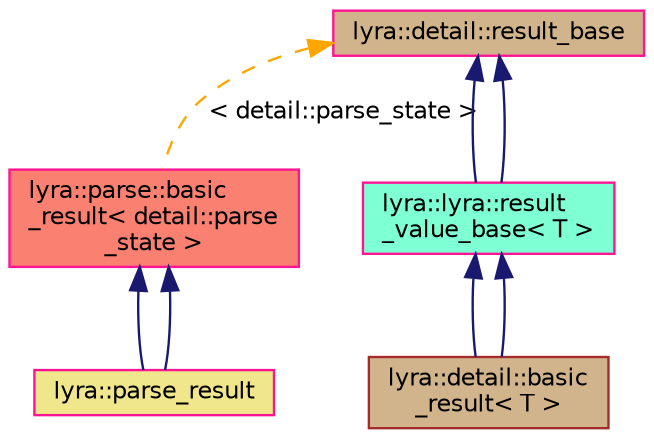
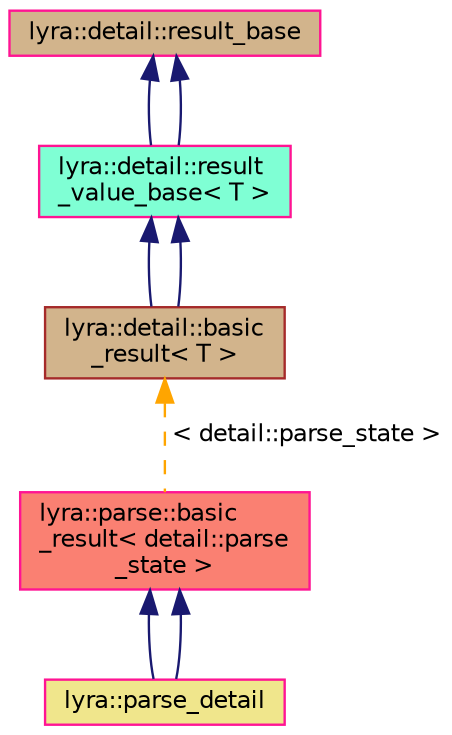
  digraph {
    node [color=deeppink fillcolor=tan fontname=Helvetica fontsize=10 shape=record style=filled]
    edge [color=midnightblue dir=back fontname=Helvetica fontsize=10 labelfontname=Helvetica labelfontsize=10 style=solid]
    n1 [color=brown fontcolor=black height=0.2 label="lyra::detail::basic\l_result\< T \>" width=0.4]
    n2 [fillcolor=salmon height=0.2 label="lyra::parse::basic\l_result\< detail::parse\l_state \>" width=0.4]
-   n3 [fillcolor=khaki height=0.2 label="lyra::parse_result" width=0.4]
-   n4 [fillcolor=aquamarine height=0.2 label="lyra::lyra::result\l_value_base\< T \>" width=0.4]
+   n3 [fillcolor=khaki height=0.2 label="lyra::parse_detail" width=0.4]
+   n4 [fillcolor=aquamarine height=0.2 label="lyra::detail::result\l_value_base\< T \>" width=0.4]
    n5 [height=0.2 label="lyra::detail::result_base" width=0.4]
-   n5 -> n2 [color=orange label=" \< detail::parse_state \>" style=dashed]
+   n1 -> n2 [color=orange label=" \< detail::parse_state \>" style=dashed]
    n2 -> n3
    n2 -> n3
    n4 -> n1
    n4 -> n1
    n5 -> n4
    n5 -> n4
  }
